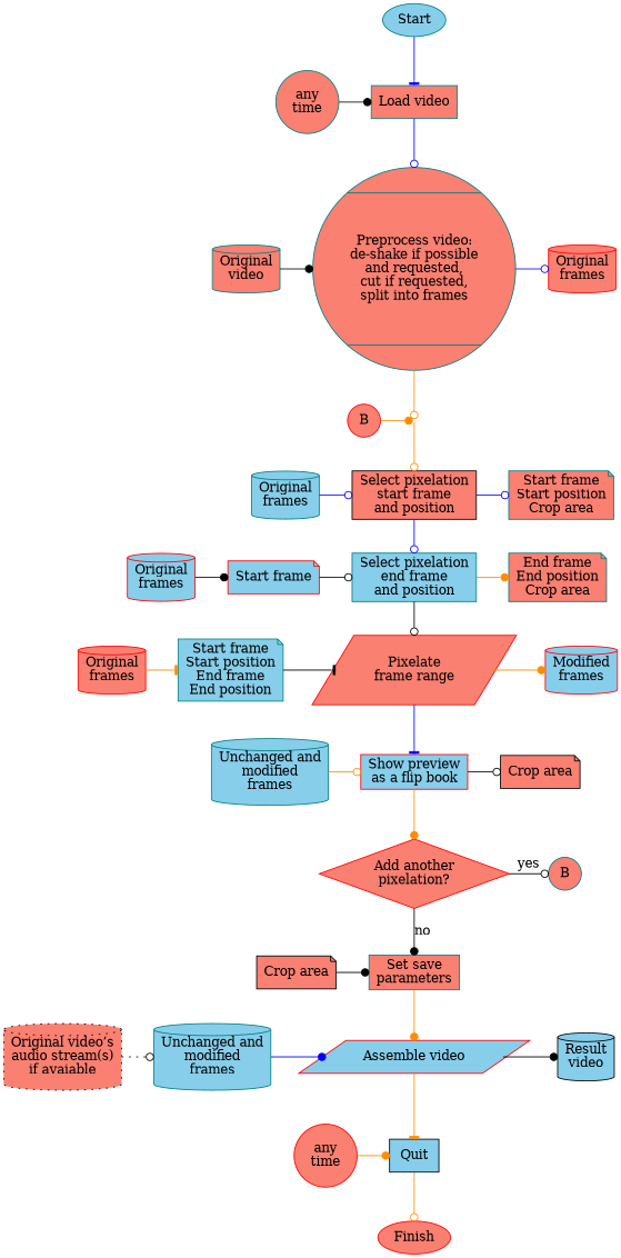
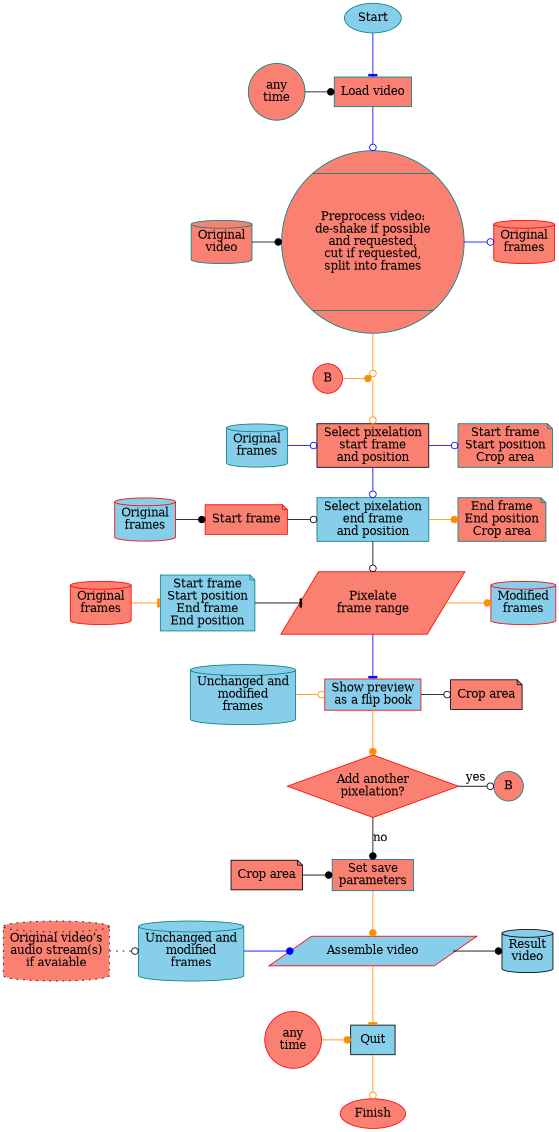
  digraph {
    node [color=teal fillcolor=salmon shape=cylinder style=filled]
    edge [arrowhead=odot color=darkorange]
    n1 [label="Preprocess video:\nde-shake if possible\nand requested,\ncut if requested,\nsplit into frames" shape=Mcircle]
    n2 [label="Original\nvideo"]
    n3 [color=red label="Original\nframes"]
    new_pixelation [shape=point style=invis color="" fillcolor=""]
    n5 [color=red label=B shape=circle]
    n6 [color=black label="Select pixelation\nstart frame\nand position" shape=rect]
    n7 [label="Start frame\nStart position\nCrop area" shape=note]
    n8 [fillcolor=skyblue label="Original\nframes"]
    n9 [fillcolor=skyblue label="Select pixelation\nend frame\nand position" shape=rect]
-   n10 [color=red fillcolor=skyblue label="Start frame" shape=note]
+   n10 [color=red label="Start frame" shape=note]
    n11 [label="End frame\nEnd position\nCrop area" shape=note]
    n12 [color=red fillcolor=skyblue label="Original\nframes"]
    n13 [color=red label="Pixelate\nframe range" shape=parallelogram]
    n14 [fillcolor=skyblue label="Start frame\nStart position\nEnd frame\nEnd position" shape=note]
    n15 [color=red label="Original\nframes"]
    n16 [color=red fillcolor=skyblue label="Modified\nframes"]
    n17 [color=red fillcolor=skyblue label="Show preview\nas a flip book" shape=rect]
    n18 [fillcolor=skyblue label="Unchanged and\nmodified\nframes"]
    n19 [color=black label="Crop area" shape=note]
    n20 [color=red label="Add another\npixelation?" shape=diamond]
    n21 [label=B shape=circle]
    n22 [label="Set save\nparameters" shape=rect]
    n23 [color=black label="Crop area" shape=note]
    n24 [color=red fillcolor=skyblue label="Assemble video" shape=parallelogram]
    n25 [fillcolor=skyblue label="Unchanged and\nmodified\nframes"]
    n26 [color=black label="Original video’s\naudio stream(s)\nif avaiable" style="dotted,filled"]
    n27 [color=black fillcolor=skyblue label="Result\nvideo"]
    n28 [label="Load video" shape=rect]
    n29 [label="any\ntime" shape=circle]
    n30 [color=black fillcolor=skyblue label=Quit shape=rect]
    n31 [color=red label="any\ntime" shape=circle]
    Finish [color=red shape=""]
    Start [fillcolor=skyblue shape=""]
    subgraph sub_1 {
      rank=same
      n1
      n2
      n3
    }
    subgraph sub_2 {
      rank=same
      new_pixelation
      n5
    }
    subgraph sub_3 {
      rank=same
      n6
      n7
      n8
    }
    subgraph sub_4 {
      rank=same
      n9
      n10
      n11
      n12
    }
    subgraph sub_5 {
      rank=same
      n13
      n14
      n15
      n16
    }
    subgraph sub_6 {
      rank=same
      n17
      n18
      n19
    }
    subgraph sub_7 {
      rank=same
      n20
      n21
    }
    subgraph sub_8 {
      rank=same
      n22
      n23
    }
    subgraph sub_9 {
      rank=same
      n24
      n25
      n26
      n27
    }
    subgraph sub_10 {
      rank=same
      n28
      n29
    }
    subgraph sub_11 {
      rank=same
      n30
      n31
    }
    n1 -> n3 [color=blue]
    n1 -> new_pixelation
    n2 -> n1 [arrowhead=dot color=black]
    new_pixelation -> n6
    n5 -> new_pixelation [arrowhead=dot]
    n6 -> n7 [color=blue]
    n6 -> n9 [color=blue]
    n8 -> n6 [color=blue]
    n9 -> n11 [arrowhead=dot]
    n9 -> n13 [color=black]
    n10 -> n9 [color=black]
    n12 -> n10 [arrowhead=dot color=black]
    n13 -> n16 [arrowhead=dot]
    n13 -> n17 [arrowhead=tee color=blue]
    n14 -> n13 [arrowhead=tee color=black]
    n15 -> n14 [arrowhead=tee]
    n17 -> n19 [color=black]
    n17 -> n20 [arrowhead=dot]
    n18 -> n17
    n20 -> n21 [color=black label=yes]
    n20 -> n22 [arrowhead=dot color=black label=no]
    n22 -> n24 [arrowhead=dot]
    n23 -> n22 [arrowhead=dot color=black]
    n24 -> n27 [arrowhead=dot color=black]
    n24 -> n30 [arrowhead=tee]
    n25 -> n24 [arrowhead=dot color=blue]
    n26 -> n25 [color=black style=dotted]
    n28 -> n1 [color=blue]
    n29 -> n28 [arrowhead=dot color=black]
    n30 -> Finish
    n31 -> n30 [arrowhead=dot]
    Start -> n28 [arrowhead=tee color=blue]
  }
